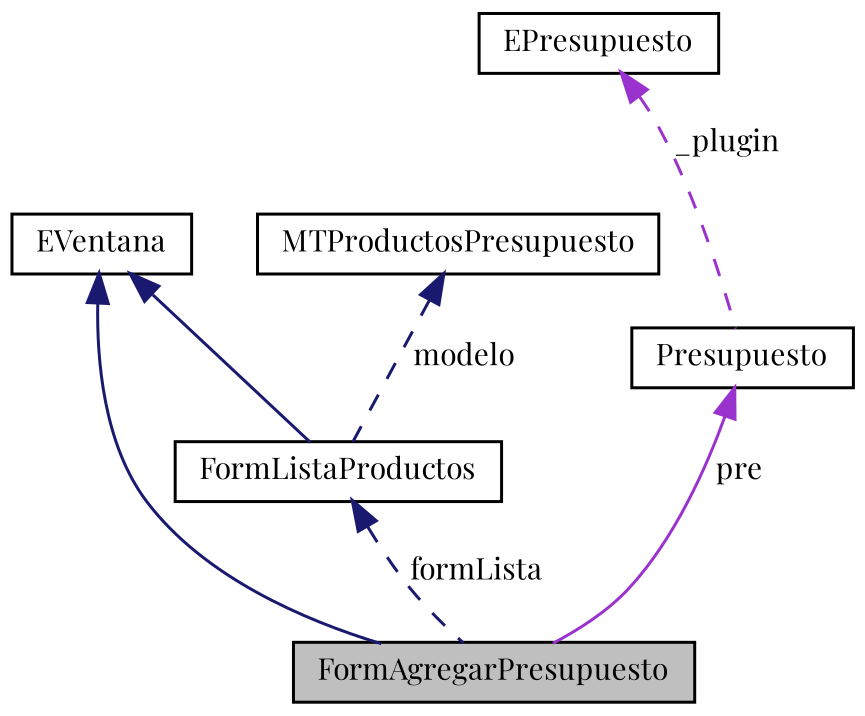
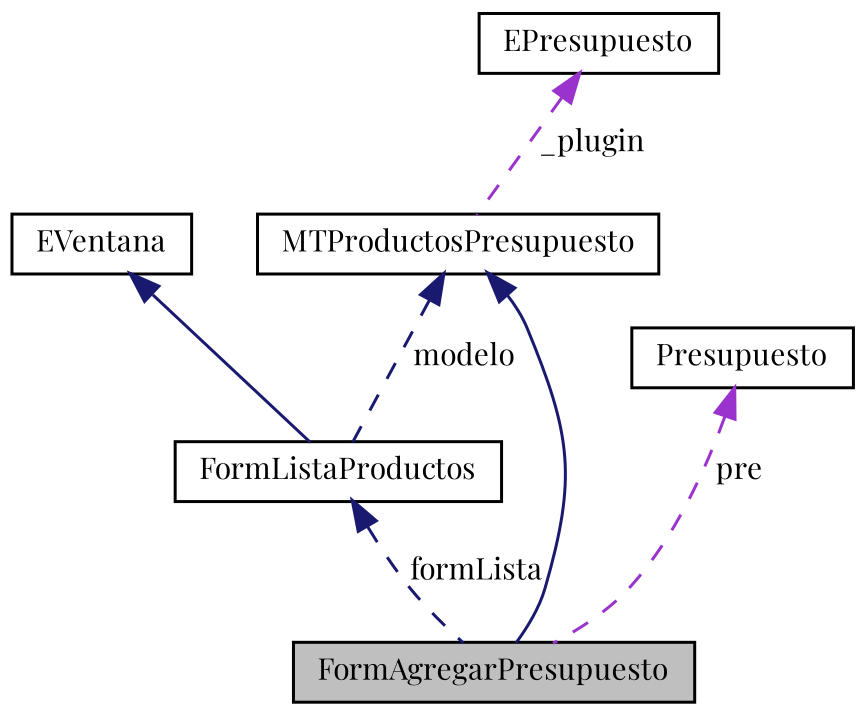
  digraph {
    fontname="Playfair Display"
    node [color=black fontname="Playfair Display" fontsize=10 shape=record]
    edge [color=midnightblue dir=back fontname="Playfair Display" fontsize=10 labelfontname=FreeSans labelfontsize=10 style=dashed]
    n1 [fillcolor=grey75 fontcolor=black height=0.2 label=FormAgregarPresupuesto style=filled width=0.4]
    n2 [height=0.2 label=EVentana width=0.4]
    n3 [height=0.2 label=FormListaProductos width=0.4]
    n4 [height=0.2 label=MTProductosPresupuesto width=0.4]
    n5 [height=0.2 label=Presupuesto width=0.4]
    n6 [height=0.2 label=EPresupuesto width=0.4]
-   n2 -> n1 [style=solid]
+   n4 -> n1 [style=solid]
    n2 -> n3 [style=solid]
    n3 -> n1 [label=formLista]
    n4 -> n3 [label=modelo]
-   n5 -> n1 [color=darkorchid3 label=pre style=solid]
-   n6 -> n5 [color=darkorchid3 label=_plugin]
+   n5 -> n1 [color=darkorchid3 label=pre]
+   n6 -> n4 [color=darkorchid3 label=_plugin]
  }
